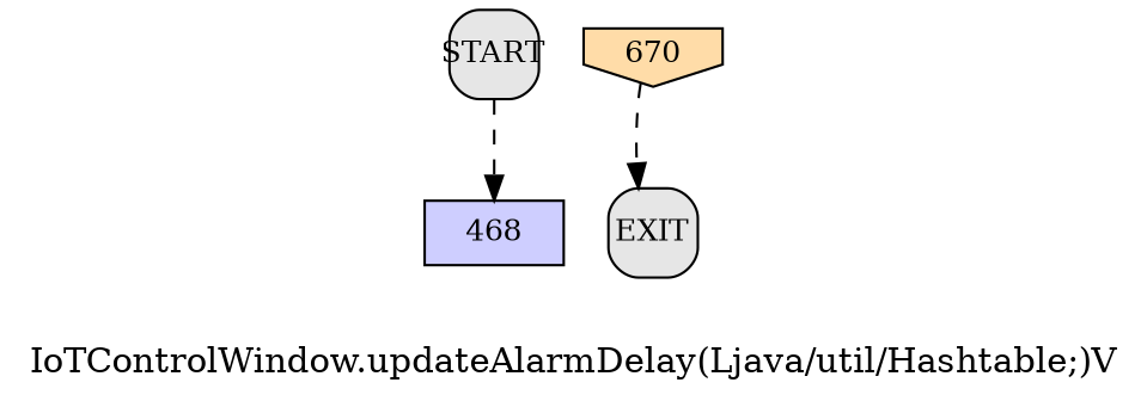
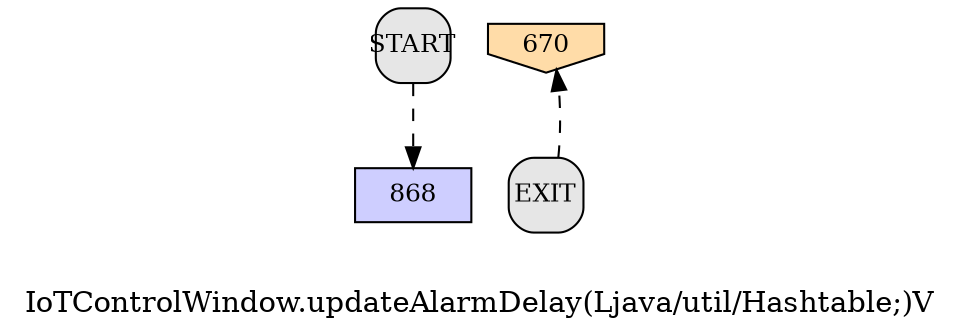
  digraph {
    label="IoTControlWindow.updateAlarmDelay(Ljava/util/Hashtable;)V"
    node [fillcolor="#E6E6E6" fixedsize=true fontsize=12 shape=box style=filled]
    edge [style=dashed]
-   n1 [fillcolor="#CECEFF" height=0.36 label=468 width=0.78]
+   n1 [fillcolor="#CECEFF" height=0.36 label=868 width=0.78]
    n2 [fillcolor="#FFDCA8" height=0.36 label=670 shape=invhouse width=0.78]
    n3 [height=0.5 label=EXIT style="filled, rounded" width=0.5]
    n4 [height=0.5 label=START style="filled, rounded" width=0.5]
-   n2 -> n3
+   n3 -> n2
    n4 -> n1
  }
